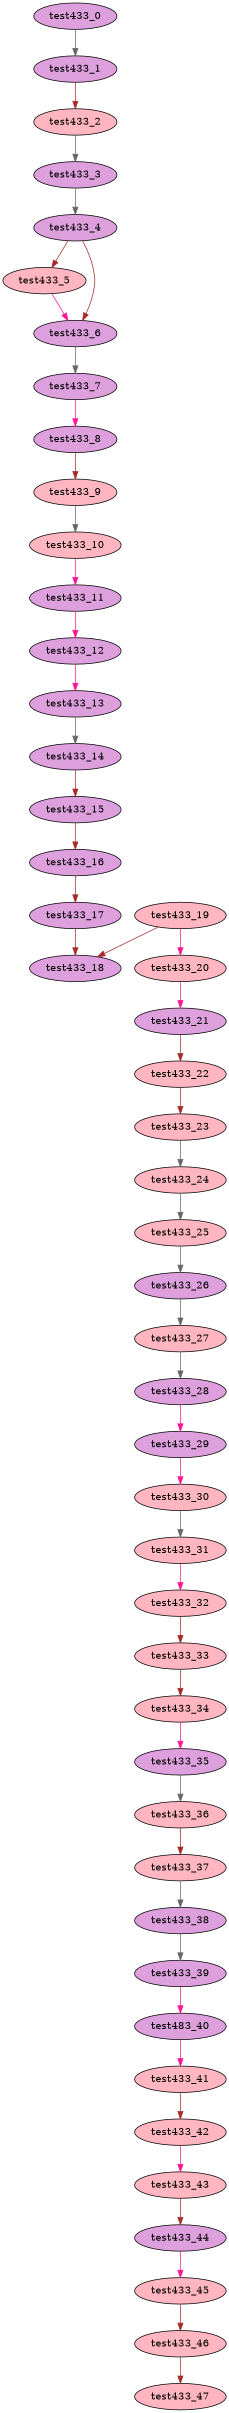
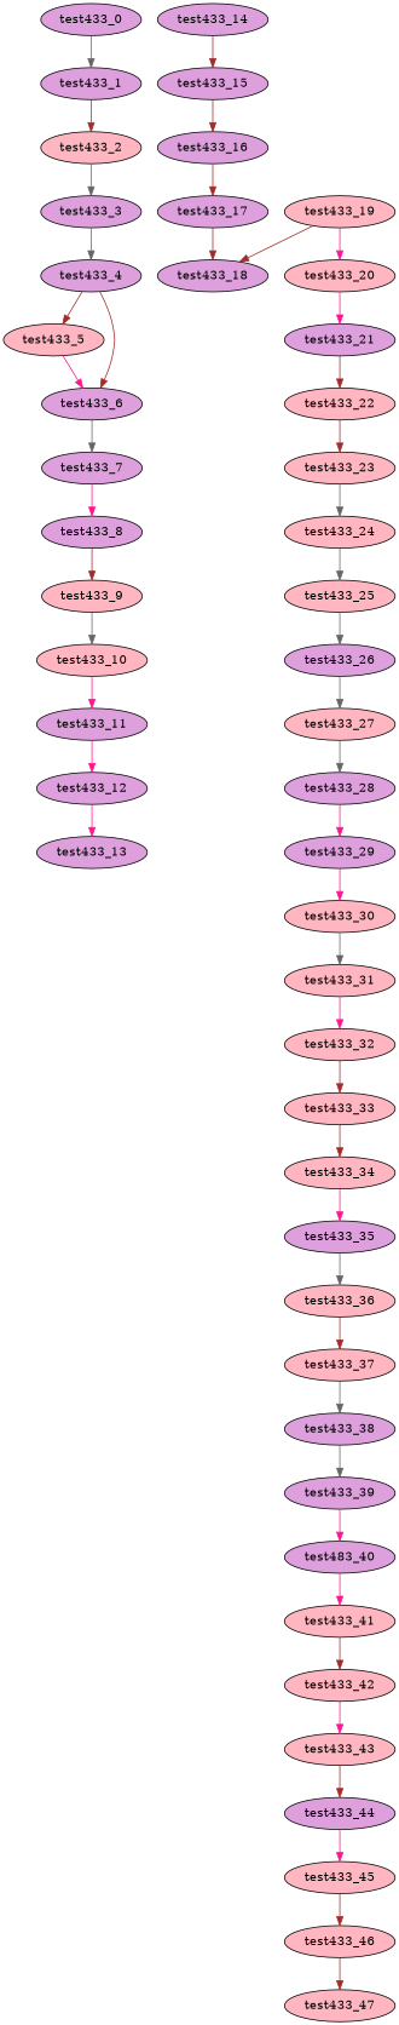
  digraph {
    node [fillcolor=plum style=filled]
    edge [color=brown]
    test433_0
    test433_1
    test433_2 [fillcolor=lightpink]
    test433_3
    test433_4
    test433_5 [fillcolor=lightpink]
    test433_6
    test433_7
    test433_8
    test433_9 [fillcolor=lightpink]
    test433_10 [fillcolor=lightpink]
    test433_11
    test433_12
    test433_13
    test433_14
    test433_15
    test433_16
    test433_17
    test433_18
    test433_19 [fillcolor=lightpink]
    test433_20 [fillcolor=lightpink]
    test433_21
    test433_22 [fillcolor=lightpink]
    test433_23 [fillcolor=lightpink]
    test433_24 [fillcolor=lightpink]
    test433_25 [fillcolor=lightpink]
    test433_26
    test433_27 [fillcolor=lightpink]
    test433_28
    test433_29
    test433_30 [fillcolor=lightpink]
    test433_31 [fillcolor=lightpink]
    test433_32 [fillcolor=lightpink]
    test433_33 [fillcolor=lightpink]
    test433_34 [fillcolor=lightpink]
    test433_35
    test433_36 [fillcolor=lightpink]
    test433_37 [fillcolor=lightpink]
    test433_38
    test433_39
    n41 [label=test483_40]
    test433_41 [fillcolor=lightpink]
    test433_42 [fillcolor=lightpink]
    test433_43 [fillcolor=lightpink]
    test433_44
    test433_45 [fillcolor=lightpink]
    test433_46 [fillcolor=lightpink]
    test433_47 [fillcolor=lightpink]
    test433_0 -> test433_1 [color=gray40]
    test433_1 -> test433_2
    test433_2 -> test433_3 [color=gray40]
    test433_3 -> test433_4 [color=gray40]
    test433_4 -> test433_5
    test433_4 -> test433_6
    test433_5 -> test433_6 [color=deeppink]
    test433_6 -> test433_7 [color=gray40]
    test433_7 -> test433_8 [color=deeppink]
    test433_8 -> test433_9
    test433_9 -> test433_10 [color=gray40]
    test433_10 -> test433_11 [color=deeppink]
    test433_11 -> test433_12 [color=deeppink]
    test433_12 -> test433_13 [color=deeppink]
-   test433_13 -> test433_14 [color=gray40]
    test433_14 -> test433_15
    test433_15 -> test433_16
    test433_16 -> test433_17
    test433_17 -> test433_18
    test433_19 -> test433_18
    test433_19 -> test433_20 [color=deeppink]
    test433_20 -> test433_21 [color=deeppink]
    test433_21 -> test433_22
    test433_22 -> test433_23
    test433_23 -> test433_24 [color=gray40]
    test433_24 -> test433_25 [color=gray40]
    test433_25 -> test433_26 [color=gray40]
    test433_26 -> test433_27 [color=gray40]
    test433_27 -> test433_28 [color=gray40]
    test433_28 -> test433_29 [color=deeppink]
    test433_29 -> test433_30 [color=deeppink]
    test433_30 -> test433_31 [color=gray40]
    test433_31 -> test433_32 [color=deeppink]
    test433_32 -> test433_33
    test433_33 -> test433_34
    test433_34 -> test433_35 [color=deeppink]
    test433_35 -> test433_36 [color=gray40]
    test433_36 -> test433_37
    test433_37 -> test433_38 [color=gray40]
    test433_38 -> test433_39 [color=gray40]
    test433_39 -> n41 [color=deeppink]
    n41 -> test433_41 [color=deeppink]
    test433_41 -> test433_42
    test433_42 -> test433_43 [color=deeppink]
    test433_43 -> test433_44
    test433_44 -> test433_45 [color=deeppink]
    test433_45 -> test433_46
    test433_46 -> test433_47
  }
